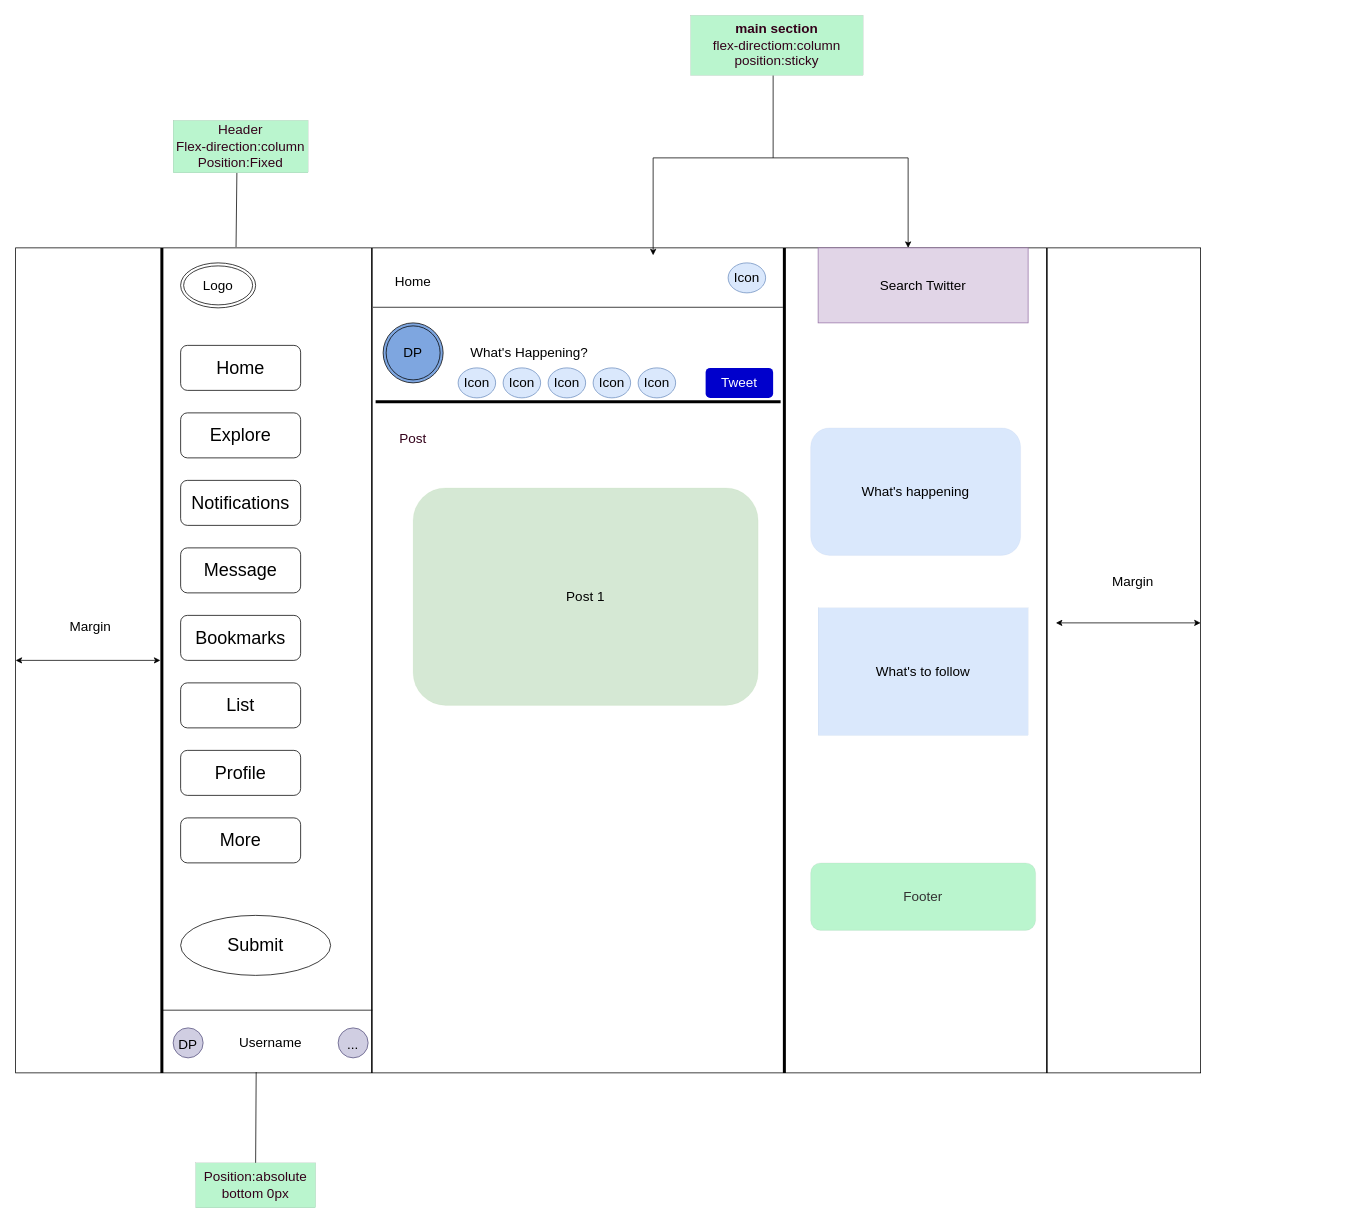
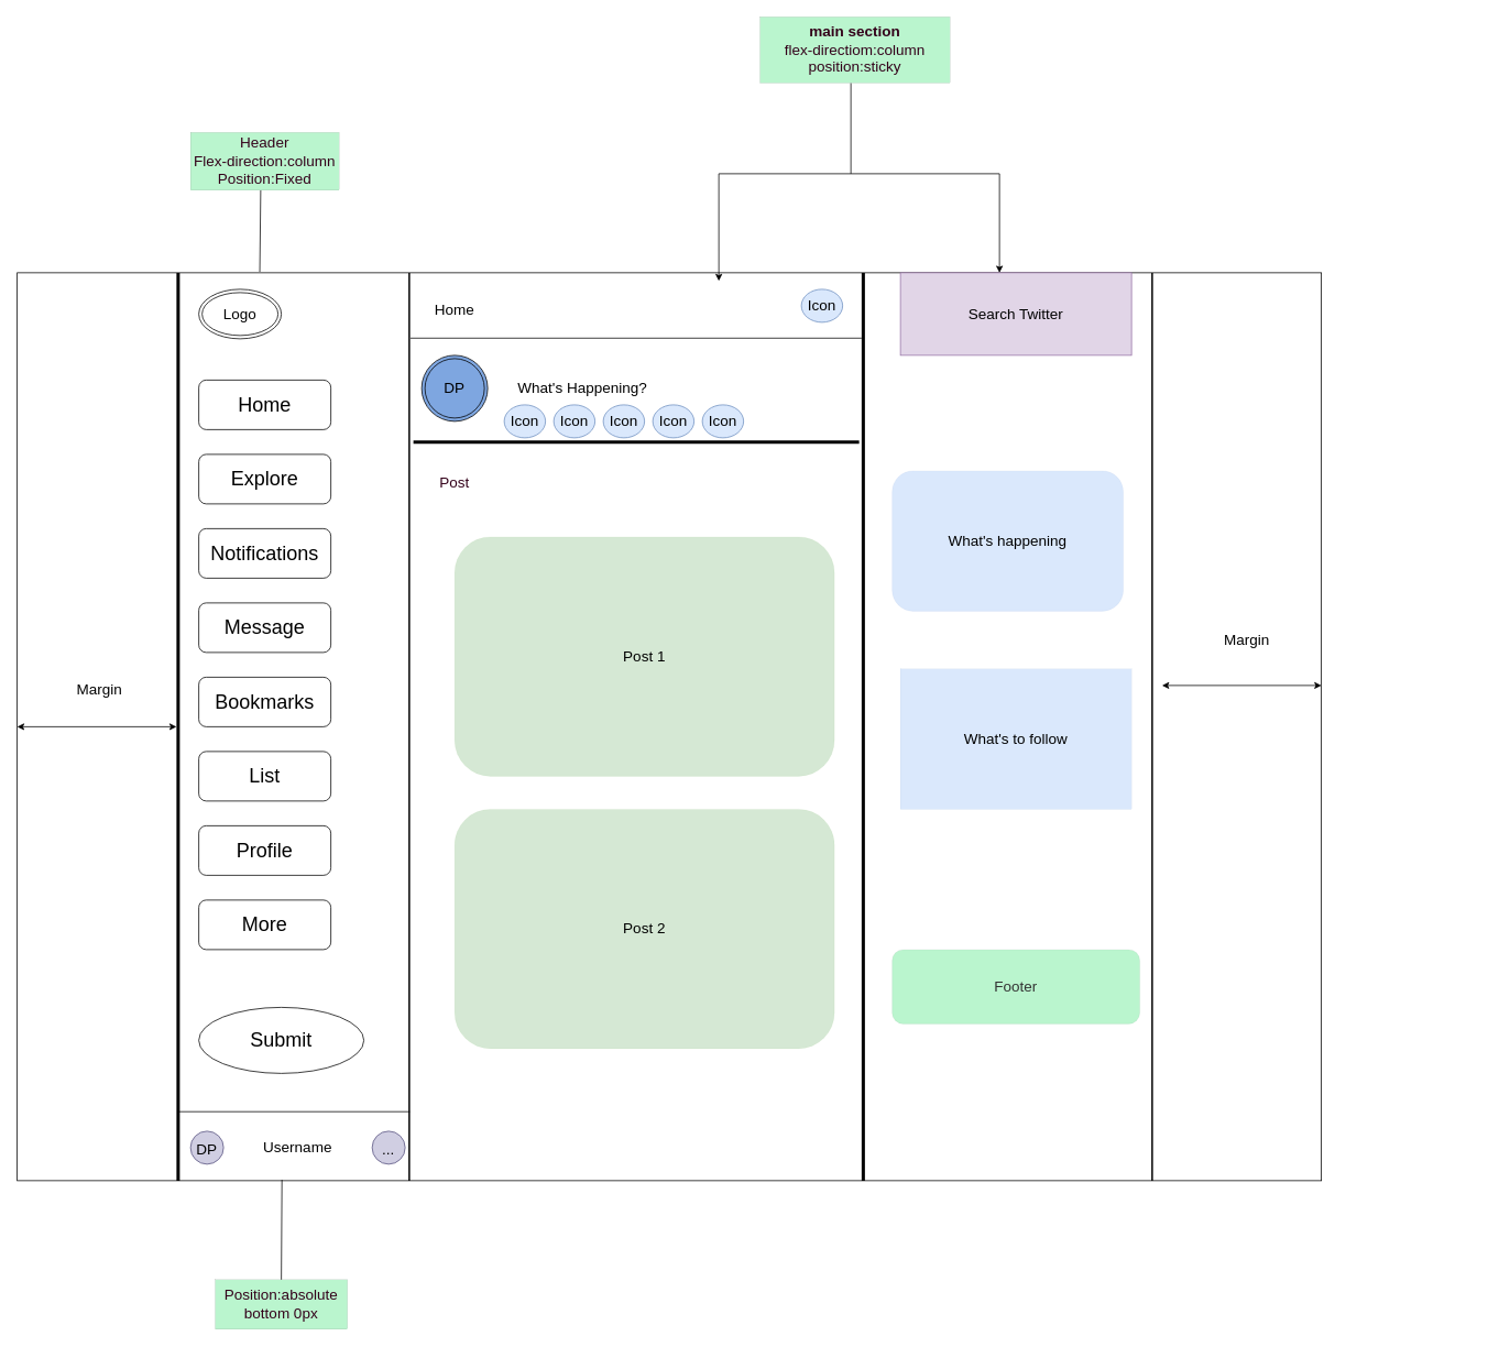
  <mxCell id="0" />
  <mxCell id="1" parent="0" />
  <mxCell id="2" value="" style="rounded=0;whiteSpace=wrap;html=1;fillStyle=auto;" vertex="1" parent="1"><mxGeometry x="20" y="330" width="1580" height="1100" as="geometry" /></mxCell>
  <mxCell id="3" value="" style="line;strokeWidth=4;direction=south;html=1;perimeter=backbonePerimeter;points=[];outlineConnect=0;" vertex="1" parent="1"><mxGeometry x="210" y="330" width="10" height="1100" as="geometry" /></mxCell>
  <mxCell id="4" value="" style="endArrow=classic;startArrow=classic;html=1;rounded=0;exitX=0;exitY=0.5;exitDx=0;exitDy=0;" edge="1" parent="1" source="2" target="3"><mxGeometry width="50" height="50" relative="1" as="geometry"><mxPoint x="430" y="800" as="sourcePoint" /><mxPoint x="480" y="750" as="targetPoint" /></mxGeometry></mxCell>
  <mxCell id="5" value="&lt;font style=&quot;font-size: 18px;&quot;&gt;Margin&lt;/font&gt;" style="text;html=1;strokeColor=none;fillColor=none;align=center;verticalAlign=middle;whiteSpace=wrap;rounded=0;" vertex="1" parent="1"><mxGeometry x="60" y="810" width="120" height="50" as="geometry" /></mxCell>
  <mxCell id="6" value="" style="line;strokeWidth=2;direction=south;html=1;fontSize=18;" vertex="1" parent="1"><mxGeometry x="490" y="330" width="10" height="1100" as="geometry" /></mxCell>
  <mxCell id="7" value="Logo" style="ellipse;shape=doubleEllipse;whiteSpace=wrap;html=1;fontSize=18;" vertex="1" parent="1"><mxGeometry x="240" y="350" width="100" height="60" as="geometry" /></mxCell>
  <mxCell id="8" value="&lt;font style=&quot;font-size: 24px;&quot;&gt;Home&lt;/font&gt;" style="rounded=1;whiteSpace=wrap;html=1;fontSize=18;" vertex="1" parent="1"><mxGeometry x="240" y="460" width="160" height="60" as="geometry" /></mxCell>
  <mxCell id="9" value="&lt;font style=&quot;font-size: 24px;&quot;&gt;Explore&lt;/font&gt;" style="rounded=1;whiteSpace=wrap;html=1;fontSize=18;" vertex="1" parent="1"><mxGeometry x="240" y="550" width="160" height="60" as="geometry" /></mxCell>
  <mxCell id="10" value="&lt;font style=&quot;font-size: 24px;&quot;&gt;Notifications&lt;/font&gt;" style="rounded=1;whiteSpace=wrap;html=1;fontSize=18;" vertex="1" parent="1"><mxGeometry x="240" y="640" width="160" height="60" as="geometry" /></mxCell>
  <mxCell id="11" value="&lt;font style=&quot;font-size: 24px;&quot;&gt;Message&lt;/font&gt;" style="rounded=1;whiteSpace=wrap;html=1;fontSize=18;" vertex="1" parent="1"><mxGeometry x="240" y="730" width="160" height="60" as="geometry" /></mxCell>
  <mxCell id="12" value="&lt;font style=&quot;font-size: 24px;&quot;&gt;Bookmarks&lt;/font&gt;" style="rounded=1;whiteSpace=wrap;html=1;fontSize=18;" vertex="1" parent="1"><mxGeometry x="240" y="820" width="160" height="60" as="geometry" /></mxCell>
  <mxCell id="13" value="&lt;font style=&quot;font-size: 24px;&quot;&gt;List&lt;/font&gt;" style="rounded=1;whiteSpace=wrap;html=1;fontSize=18;" vertex="1" parent="1"><mxGeometry x="240" y="910" width="160" height="60" as="geometry" /></mxCell>
  <mxCell id="14" style="edgeStyle=orthogonalEdgeStyle;rounded=0;orthogonalLoop=1;jettySize=auto;html=1;exitX=0.5;exitY=1;exitDx=0;exitDy=0;fontSize=24;" edge="1" parent="1" source="9" target="9"><mxGeometry relative="1" as="geometry" /></mxCell>
  <mxCell id="15" value="&lt;font style=&quot;font-size: 24px;&quot;&gt;Profile&lt;/font&gt;" style="rounded=1;whiteSpace=wrap;html=1;fontSize=18;" vertex="1" parent="1"><mxGeometry x="240" y="1000" width="160" height="60" as="geometry" /></mxCell>
  <mxCell id="16" value="&lt;font style=&quot;font-size: 24px;&quot;&gt;More&lt;/font&gt;" style="rounded=1;whiteSpace=wrap;html=1;fontSize=18;" vertex="1" parent="1"><mxGeometry x="240" y="1090" width="160" height="60" as="geometry" /></mxCell>
  <mxCell id="17" value="Submit" style="ellipse;whiteSpace=wrap;html=1;fontSize=24;" vertex="1" parent="1"><mxGeometry x="240" y="1220" width="200" height="80" as="geometry" /></mxCell>
  <mxCell id="18" value="" style="endArrow=none;html=1;rounded=0;fontSize=24;entryX=0.924;entryY=0.433;entryDx=0;entryDy=0;entryPerimeter=0;" edge="1" parent="1" source="3" target="6"><mxGeometry width="50" height="50" relative="1" as="geometry"><mxPoint x="280" y="1400" as="sourcePoint" /><mxPoint x="330" y="1350" as="targetPoint" /></mxGeometry></mxCell>
  <mxCell id="19" value="&lt;font style=&quot;font-size: 18px;&quot;&gt;DP&lt;/font&gt;" style="ellipse;whiteSpace=wrap;html=1;fontSize=24;fillColor=#d0cee2;strokeColor=#56517e;" vertex="1" parent="1"><mxGeometry x="230" y="1370" width="40" height="40" as="geometry" /></mxCell>
  <mxCell id="20" value="&lt;span style=&quot;font-size: 18px;&quot;&gt;...&lt;/span&gt;" style="ellipse;whiteSpace=wrap;html=1;fontSize=24;fillColor=#d0cee2;strokeColor=#56517e;" vertex="1" parent="1"><mxGeometry x="450" y="1370" width="40" height="40" as="geometry" /></mxCell>
  <mxCell id="21" value="Username" style="text;html=1;strokeColor=none;fillColor=none;align=center;verticalAlign=middle;whiteSpace=wrap;rounded=0;fontSize=18;" vertex="1" parent="1"><mxGeometry x="330" y="1375" width="60" height="30" as="geometry" /></mxCell>
  <mxCell id="22" value="" style="line;strokeWidth=2;direction=south;html=1;fontSize=18;gradientColor=none;" vertex="1" parent="1"><mxGeometry x="1390" y="330" width="10" height="1100" as="geometry" /></mxCell>
  <mxCell id="23" value="" style="endArrow=classic;startArrow=classic;html=1;rounded=0;exitX=0;exitY=0.5;exitDx=0;exitDy=0;" edge="1" parent="1"><mxGeometry width="50" height="50" relative="1" as="geometry"><mxPoint x="1407" y="830" as="sourcePoint" /><mxPoint x="1600" y="830" as="targetPoint" /></mxGeometry></mxCell>
  <mxCell id="24" value="&lt;font style=&quot;font-size: 18px;&quot;&gt;Margin&lt;/font&gt;" style="text;html=1;strokeColor=none;fillColor=none;align=center;verticalAlign=middle;whiteSpace=wrap;rounded=0;" vertex="1" parent="1"><mxGeometry x="1450" y="750" width="120" height="50" as="geometry" /></mxCell>
  <mxCell id="25" value="" style="line;strokeWidth=4;direction=south;html=1;perimeter=backbonePerimeter;points=[];outlineConnect=0;fontSize=18;gradientColor=none;" vertex="1" parent="1"><mxGeometry x="310" y="330" width="1470" height="1100" as="geometry" /></mxCell>
  <mxCell id="26" value="Search Twitter" style="rounded=0;whiteSpace=wrap;html=1;fontSize=18;fillColor=#e1d5e7;strokeColor=#9673a6;" vertex="1" parent="1"><mxGeometry x="1090" y="330" width="280" height="100" as="geometry" /></mxCell>
  <mxCell id="27" value="" style="endArrow=none;html=1;rounded=0;fontSize=18;exitX=0.072;exitY=0.357;exitDx=0;exitDy=0;exitPerimeter=0;" edge="1" parent="1" source="6" target="25"><mxGeometry width="50" height="50" relative="1" as="geometry"><mxPoint x="790" y="460" as="sourcePoint" /><mxPoint x="840" y="410" as="targetPoint" /></mxGeometry></mxCell>
  <mxCell id="28" value="Home" style="text;html=1;strokeColor=none;fillColor=none;align=center;verticalAlign=middle;whiteSpace=wrap;rounded=0;fillStyle=auto;fontSize=18;" vertex="1" parent="1"><mxGeometry x="520" y="360" width="60" height="30" as="geometry" /></mxCell>
  <mxCell id="29" value="Icon" style="ellipse;whiteSpace=wrap;html=1;fillStyle=auto;fontSize=18;fillColor=#dae8fc;strokeColor=#6c8ebf;" vertex="1" parent="1"><mxGeometry x="970" y="350" width="50" height="40" as="geometry" /></mxCell>
  <mxCell id="30" value="" style="line;strokeWidth=4;html=1;perimeter=backbonePerimeter;points=[];outlineConnect=0;fillStyle=auto;fontSize=18;fillColor=#7EA6E0;gradientColor=none;" vertex="1" parent="1"><mxGeometry x="500" y="530" width="540" height="10" as="geometry" /></mxCell>
  <mxCell id="31" value="DP" style="ellipse;shape=doubleEllipse;whiteSpace=wrap;html=1;aspect=fixed;fillStyle=auto;fontSize=18;fillColor=#7EA6E0;gradientColor=none;" vertex="1" parent="1"><mxGeometry x="510" y="430" width="80" height="80" as="geometry" /></mxCell>
  <mxCell id="32" value="What's Happening?" style="text;html=1;strokeColor=none;fillColor=none;align=center;verticalAlign=middle;whiteSpace=wrap;rounded=0;fillStyle=auto;fontSize=18;" vertex="1" parent="1"><mxGeometry x="610" y="455" width="190" height="30" as="geometry" /></mxCell>
  <mxCell id="33" value="Icon" style="ellipse;whiteSpace=wrap;html=1;fillStyle=auto;fontSize=18;fillColor=#dae8fc;strokeColor=#6c8ebf;" vertex="1" parent="1"><mxGeometry x="610" y="490" width="50" height="40" as="geometry" /></mxCell>
  <mxCell id="34" value="Icon" style="ellipse;whiteSpace=wrap;html=1;fillStyle=auto;fontSize=18;fillColor=#dae8fc;strokeColor=#6c8ebf;" vertex="1" parent="1"><mxGeometry x="670" y="490" width="50" height="40" as="geometry" /></mxCell>
  <mxCell id="35" value="Icon" style="ellipse;whiteSpace=wrap;html=1;fillStyle=auto;fontSize=18;fillColor=#dae8fc;strokeColor=#6c8ebf;" vertex="1" parent="1"><mxGeometry x="730" y="490" width="50" height="40" as="geometry" /></mxCell>
  <mxCell id="36" value="Icon" style="ellipse;whiteSpace=wrap;html=1;fillStyle=auto;fontSize=18;fillColor=#dae8fc;strokeColor=#6c8ebf;" vertex="1" parent="1"><mxGeometry x="790" y="490" width="50" height="40" as="geometry" /></mxCell>
  <mxCell id="37" value="Icon" style="ellipse;whiteSpace=wrap;html=1;fillStyle=auto;fontSize=18;fillColor=#dae8fc;strokeColor=#6c8ebf;" vertex="1" parent="1"><mxGeometry x="850" y="490" width="50" height="40" as="geometry" /></mxCell>
- <mxCell id="38" value="&lt;font color=&quot;#ffffff&quot;&gt;Tweet&lt;/font&gt;" style="rounded=1;whiteSpace=wrap;html=1;fillStyle=auto;fontSize=18;fillColor=#0000CC;gradientColor=none;strokeColor=none;perimeterSpacing=8;strokeWidth=9;" vertex="1" parent="1"><mxGeometry x="940" y="490" width="90" height="40" as="geometry" /></mxCell>
  <mxCell id="39" value="&lt;font color=&quot;#33001a&quot;&gt;Post&lt;/font&gt;" style="text;html=1;strokeColor=none;fillColor=none;align=center;verticalAlign=middle;whiteSpace=wrap;rounded=0;fillStyle=auto;fontSize=18;fontColor=#FFFFFF;" vertex="1" parent="1"><mxGeometry x="520" y="570" width="60" height="30" as="geometry" /></mxCell>
  <mxCell id="40" value="Post 1" style="rounded=1;whiteSpace=wrap;html=1;fillStyle=auto;fontSize=18;strokeColor=#82b366;strokeWidth=0;fillColor=#d5e8d4;" vertex="1" parent="1"><mxGeometry x="550" y="650" width="460" height="290" as="geometry" /></mxCell>
+ <mxCell id="41" value="Post 2" style="rounded=1;whiteSpace=wrap;html=1;fillStyle=auto;fontSize=18;strokeColor=#82b366;strokeWidth=0;fillColor=#d5e8d4;" vertex="1" parent="1"><mxGeometry x="550" y="980" width="460" height="290" as="geometry" /></mxCell>
  <mxCell id="42" value="What's happening" style="rounded=1;whiteSpace=wrap;html=1;fillStyle=auto;fontSize=18;strokeColor=#6c8ebf;strokeWidth=0;fillColor=#dae8fc;" vertex="1" parent="1"><mxGeometry x="1080" y="570" width="280" height="170" as="geometry" /></mxCell>
  <mxCell id="43" value="What's to follow" style="whiteSpace=wrap;html=1;fillStyle=auto;fontSize=18;strokeColor=#6c8ebf;strokeWidth=0;fillColor=#dae8fc;rounded=0;" vertex="1" parent="1"><mxGeometry x="1090" y="810" width="280" height="170" as="geometry" /></mxCell>
  <mxCell id="44" value="Footer" style="rounded=1;whiteSpace=wrap;html=1;fillStyle=auto;fontSize=18;fontColor=#333333;strokeColor=#666666;strokeWidth=0;fillColor=#BAF5CE;" vertex="1" parent="1"><mxGeometry x="1080" y="1150" width="300" height="90" as="geometry" /></mxCell>
  <mxCell id="45" value="" style="endArrow=classic;startArrow=classic;html=1;rounded=0;fontSize=18;fontColor=#33001A;exitX=0.538;exitY=0.009;exitDx=0;exitDy=0;exitPerimeter=0;" edge="1" parent="1" source="2"><mxGeometry width="50" height="50" relative="1" as="geometry"><mxPoint x="840" as="sourcePoint" y="210" /><mxPoint x="1210" y="330" as="targetPoint" /><Array as="points"><mxPoint x="870" y="210" /><mxPoint x="1210" y="210" /></Array></mxGeometry></mxCell>
  <mxCell id="46" value="" style="endArrow=none;html=1;rounded=0;fontSize=18;fontColor=#33001A;" edge="1" parent="1"><mxGeometry width="50" height="50" relative="1" as="geometry"><mxPoint x="1030" as="sourcePoint" y="210" /><mxPoint x="1030" y="100" as="targetPoint" /></mxGeometry></mxCell>
  <mxCell id="47" value="&lt;b&gt;main section&lt;/b&gt;&lt;br&gt;flex-directiom:column&lt;br&gt;position:sticky" style="rounded=0;whiteSpace=wrap;html=1;fillStyle=auto;fontSize=18;fontColor=#33001A;strokeColor=#000000;strokeWidth=0;fillColor=#BAF5CE;gradientColor=none;" vertex="1" parent="1"><mxGeometry x="920" y="20" width="230" height="80" as="geometry" /></mxCell>
  <mxCell id="48" value="" style="endArrow=none;html=1;rounded=0;fontSize=18;fontColor=#33001A;exitX=0.186;exitY=-0.001;exitDx=0;exitDy=0;exitPerimeter=0;" edge="1" parent="1" source="2"><mxGeometry width="50" height="50" relative="1" as="geometry"><mxPoint x="265" y="280" as="sourcePoint" /><mxPoint x="315" y="230" as="targetPoint" /></mxGeometry></mxCell>
  <mxCell id="49" value="Header&lt;br&gt;Flex-direction:column&lt;br&gt;Position:Fixed" style="rounded=0;whiteSpace=wrap;html=1;fillStyle=auto;fontSize=18;fontColor=#33001A;strokeColor=#000000;strokeWidth=0;fillColor=#BAF5CE;gradientColor=none;" vertex="1" parent="1"><mxGeometry x="230" y="160" width="180" height="70" as="geometry" /></mxCell>
  <mxCell id="50" value="" style="endArrow=none;html=1;rounded=0;fontSize=18;fontColor=#33001A;entryX=0.203;entryY=0.999;entryDx=0;entryDy=0;entryPerimeter=0;" edge="1" parent="1" target="2"><mxGeometry width="50" height="50" relative="1" as="geometry"><mxPoint x="340" y="1550" as="sourcePoint" /><mxPoint x="280" y="1470" as="targetPoint" /></mxGeometry></mxCell>
  <mxCell id="51" value="Position:absolute&lt;br&gt;bottom 0px" style="rounded=0;whiteSpace=wrap;html=1;fillStyle=auto;fontSize=18;fontColor=#33001A;strokeColor=#000000;strokeWidth=0;fillColor=#BAF5CE;gradientColor=none;" vertex="1" parent="1"><mxGeometry x="260" y="1550" width="160" height="60" as="geometry" /></mxCell>
